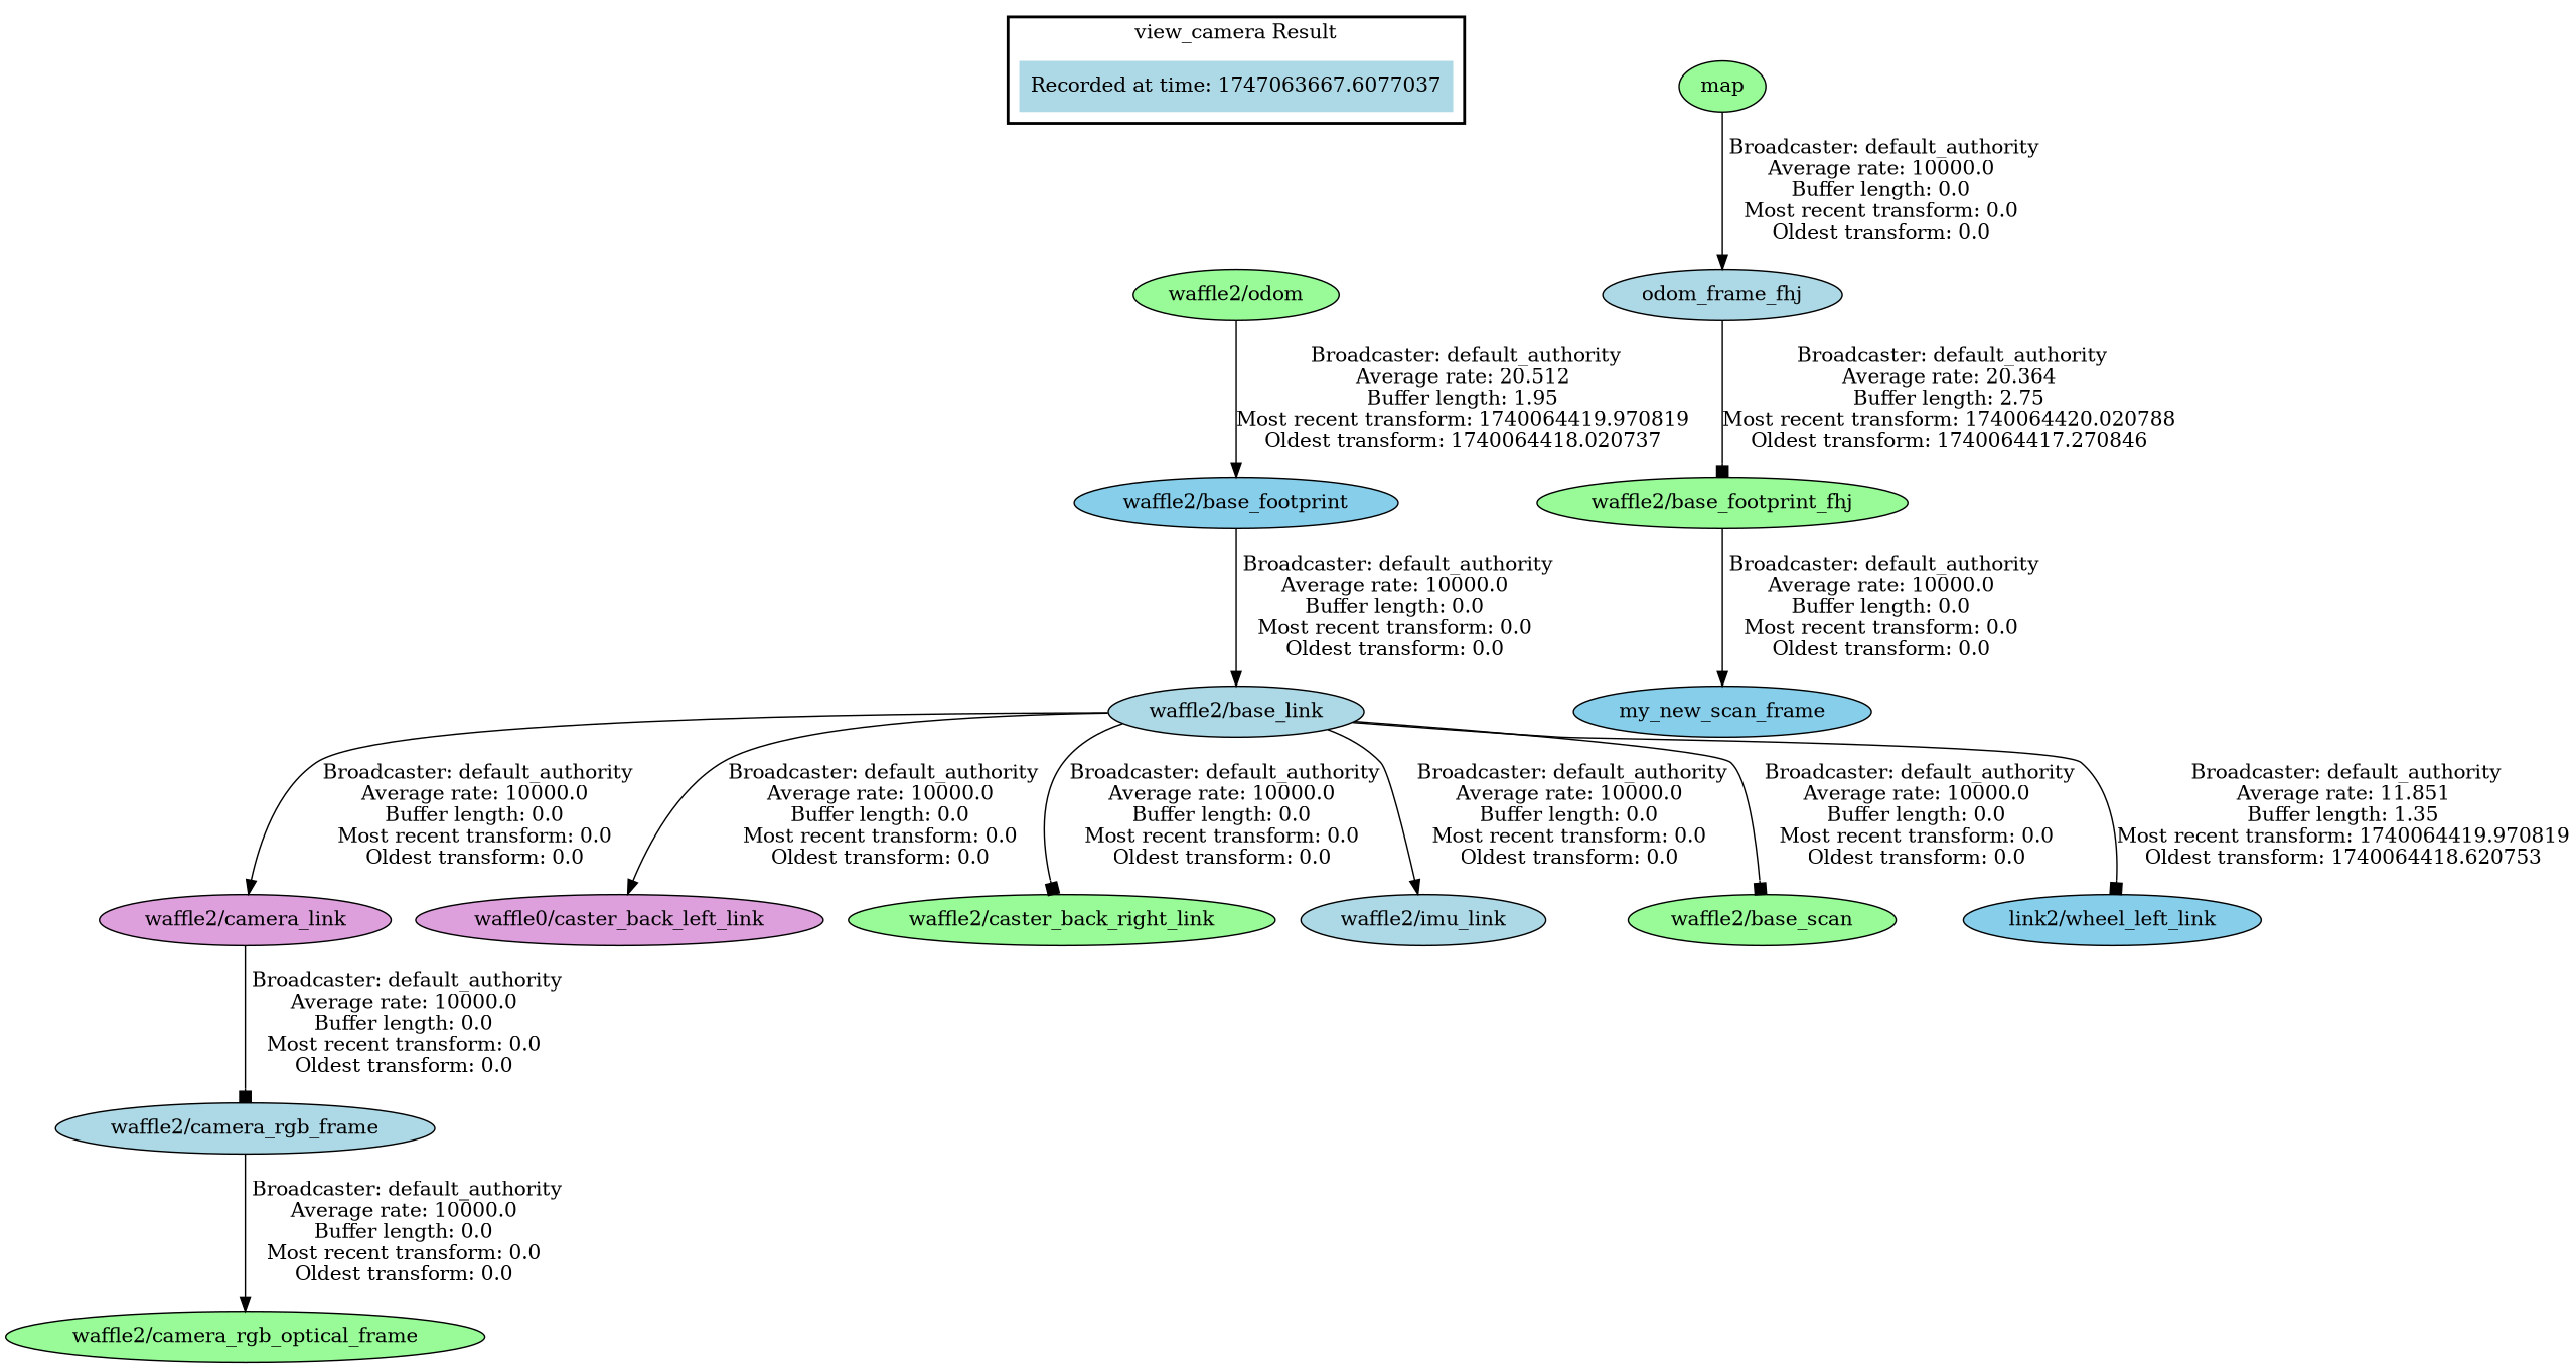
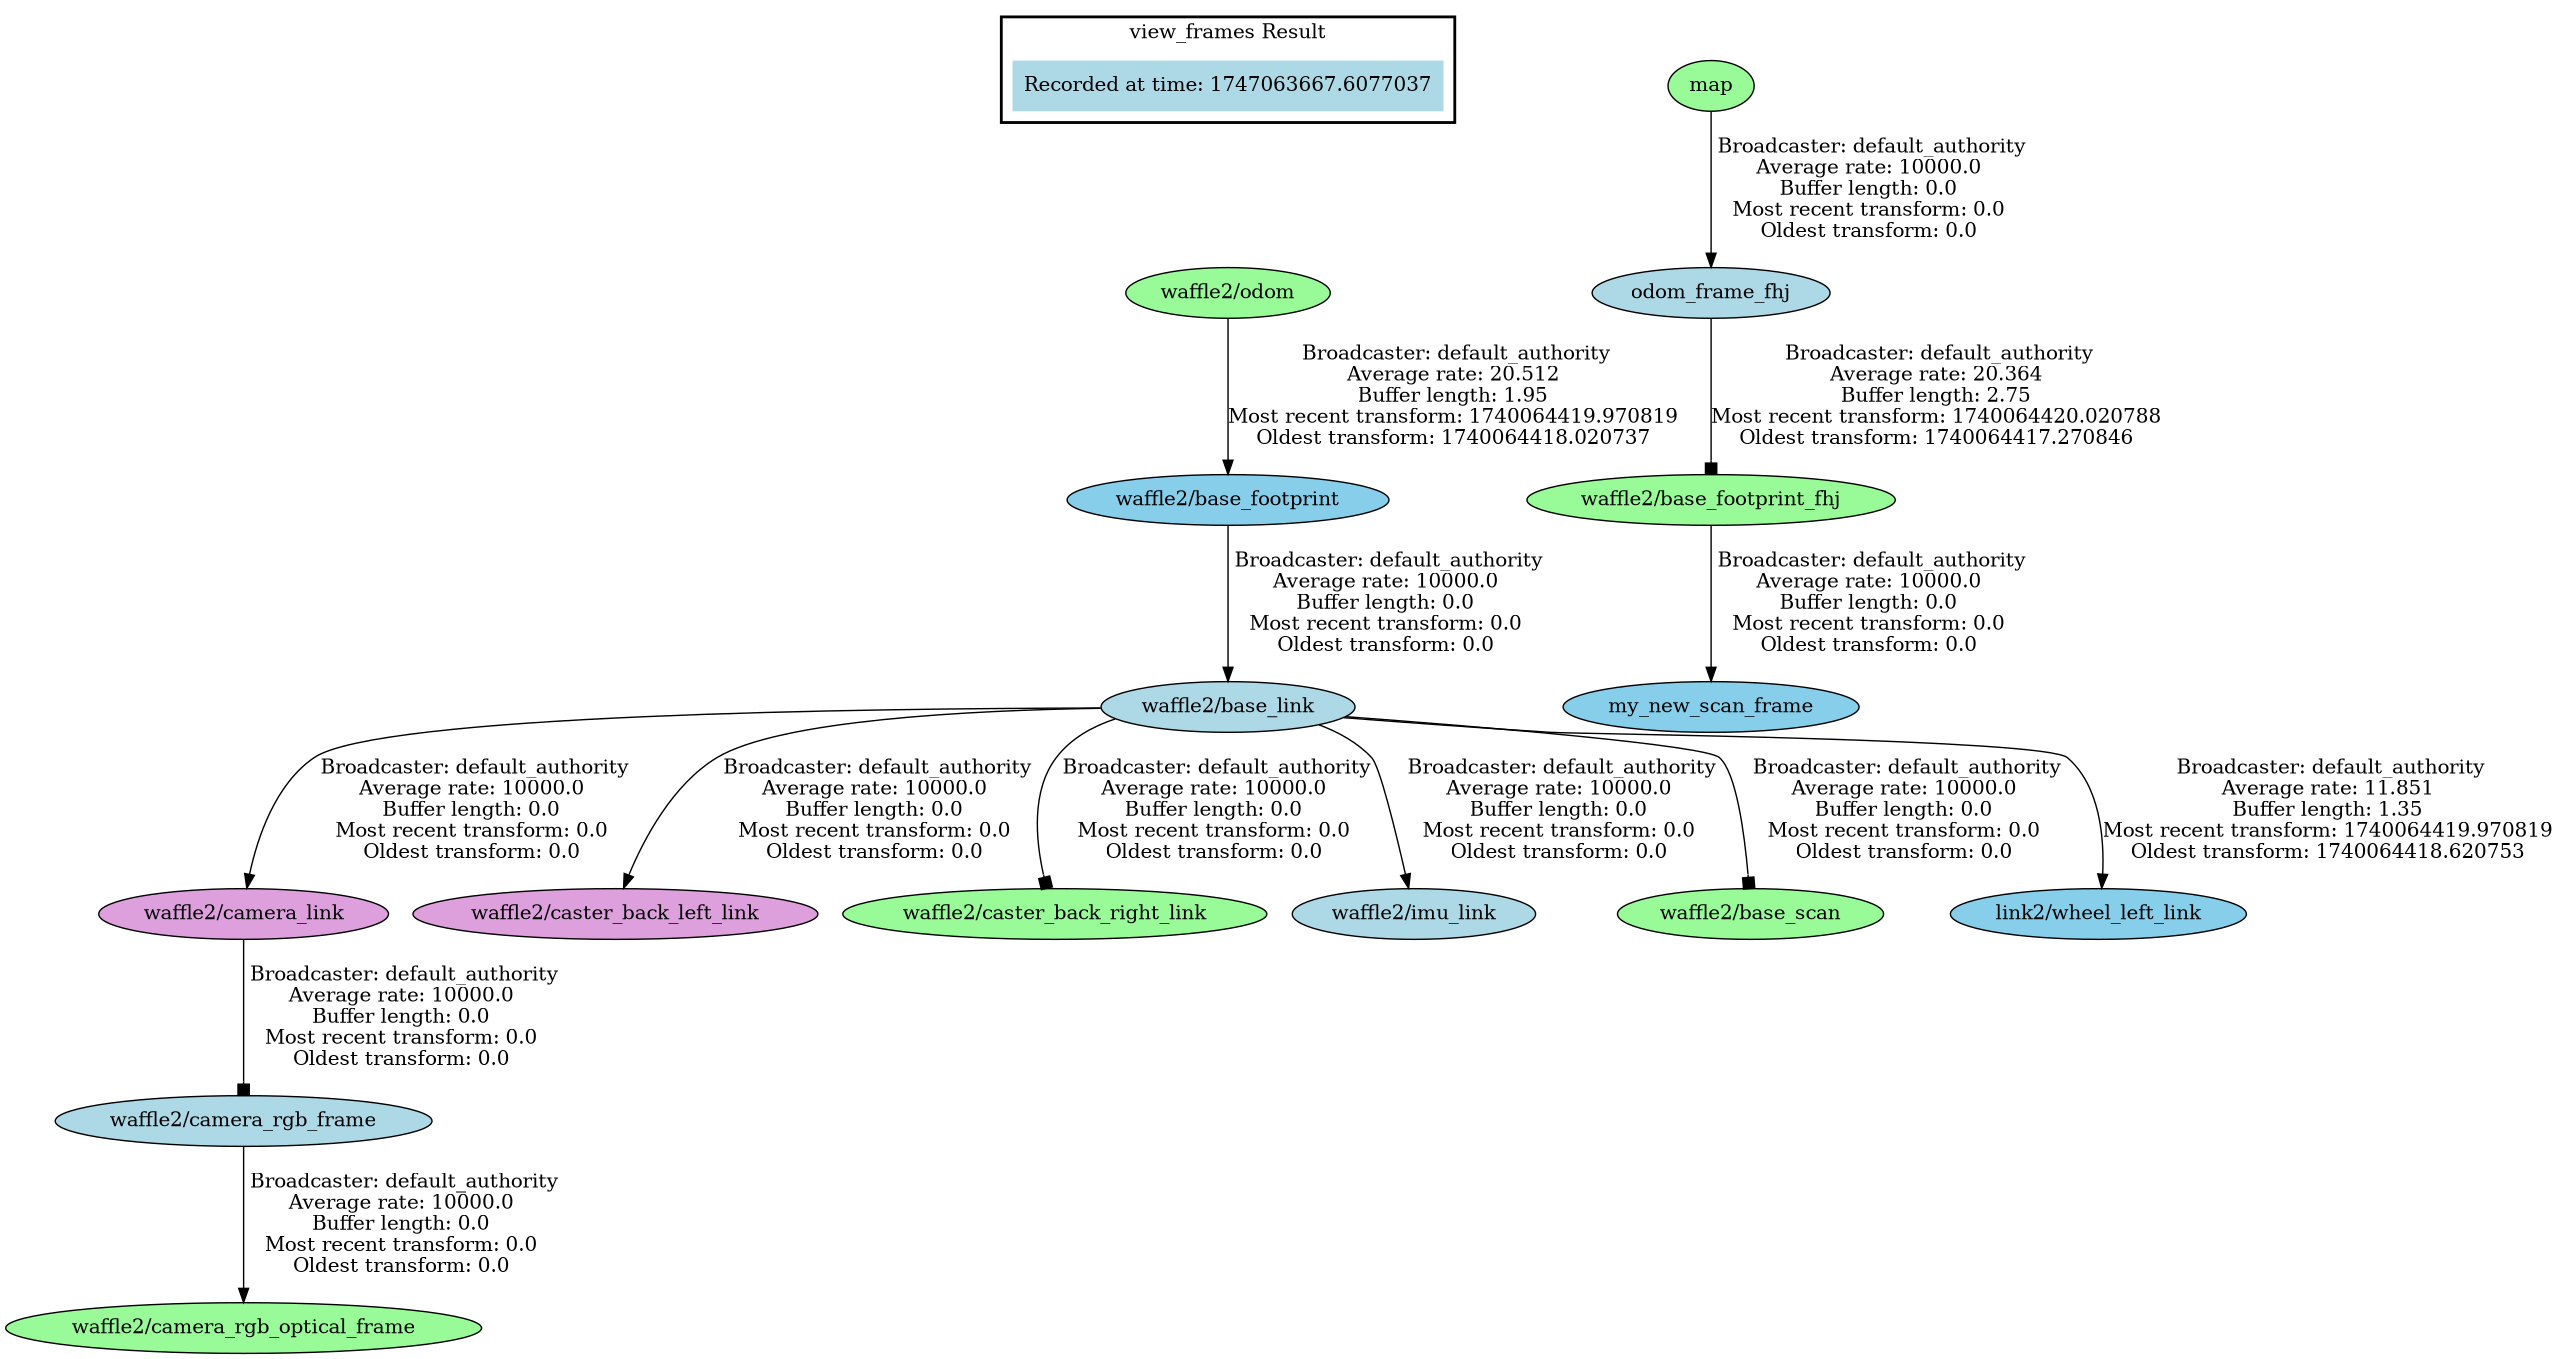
  digraph {
    node [fillcolor=palegreen style=filled]
    edge [arrowhead=normal]
    "Recorded at time: 1747063667.6077037" [fillcolor=lightblue shape=plaintext]
    "waffle2/odom"
    "waffle2/base_footprint_fhj"
    my_new_scan_frame [fillcolor=skyblue]
    odom_frame_fhj [fillcolor=lightblue]
    map
    "waffle2/base_footprint" [fillcolor=skyblue]
    "waffle2/base_link" [fillcolor=lightblue]
    "waffle2/camera_link" [fillcolor=plum]
-   "waffle2/caster_back_left_link" [fillcolor=plum label="waffle0/caster_back_left_link"]
+   "waffle2/caster_back_left_link" [fillcolor=plum]
    "waffle2/caster_back_right_link"
    "waffle2/imu_link" [fillcolor=lightblue]
    "waffle2/base_scan"
    n14 [fillcolor=skyblue label="link2/wheel_left_link"]
    "waffle2/camera_rgb_frame" [fillcolor=lightblue]
    "waffle2/camera_rgb_optical_frame"
    subgraph cluster_1 {
      color=black
-     label="view_camera Result"
+     label="view_frames Result"
      style=bold
      "Recorded at time: 1747063667.6077037"
    }
    "Recorded at time: 1747063667.6077037" -> "waffle2/odom" [style=invis arrowhead=""]
    "waffle2/odom" -> "waffle2/base_footprint" [label=" Broadcaster: default_authority\nAverage rate: 20.512\nBuffer length: 1.95\nMost recent transform: 1740064419.970819\nOldest transform: 1740064418.020737\n"]
    "waffle2/base_footprint_fhj" -> my_new_scan_frame [label=" Broadcaster: default_authority\nAverage rate: 10000.0\nBuffer length: 0.0\nMost recent transform: 0.0\nOldest transform: 0.0\n"]
    odom_frame_fhj -> "waffle2/base_footprint_fhj" [arrowhead=box label=" Broadcaster: default_authority\nAverage rate: 20.364\nBuffer length: 2.75\nMost recent transform: 1740064420.020788\nOldest transform: 1740064417.270846\n"]
    map -> odom_frame_fhj [label=" Broadcaster: default_authority\nAverage rate: 10000.0\nBuffer length: 0.0\nMost recent transform: 0.0\nOldest transform: 0.0\n"]
    "waffle2/base_footprint" -> "waffle2/base_link" [label=" Broadcaster: default_authority\nAverage rate: 10000.0\nBuffer length: 0.0\nMost recent transform: 0.0\nOldest transform: 0.0\n"]
    "waffle2/base_link" -> "waffle2/camera_link" [label=" Broadcaster: default_authority\nAverage rate: 10000.0\nBuffer length: 0.0\nMost recent transform: 0.0\nOldest transform: 0.0\n"]
    "waffle2/base_link" -> "waffle2/caster_back_left_link" [label=" Broadcaster: default_authority\nAverage rate: 10000.0\nBuffer length: 0.0\nMost recent transform: 0.0\nOldest transform: 0.0\n"]
    "waffle2/base_link" -> "waffle2/caster_back_right_link" [arrowhead=box label=" Broadcaster: default_authority\nAverage rate: 10000.0\nBuffer length: 0.0\nMost recent transform: 0.0\nOldest transform: 0.0\n"]
    "waffle2/base_link" -> "waffle2/imu_link" [label=" Broadcaster: default_authority\nAverage rate: 10000.0\nBuffer length: 0.0\nMost recent transform: 0.0\nOldest transform: 0.0\n"]
    "waffle2/base_link" -> "waffle2/base_scan" [arrowhead=box label=" Broadcaster: default_authority\nAverage rate: 10000.0\nBuffer length: 0.0\nMost recent transform: 0.0\nOldest transform: 0.0\n"]
-   "waffle2/base_link" -> n14 [arrowhead=box label=" Broadcaster: default_authority\nAverage rate: 11.851\nBuffer length: 1.35\nMost recent transform: 1740064419.970819\nOldest transform: 1740064418.620753\n"]
+   "waffle2/base_link" -> n14 [label=" Broadcaster: default_authority\nAverage rate: 11.851\nBuffer length: 1.35\nMost recent transform: 1740064419.970819\nOldest transform: 1740064418.620753\n"]
    "waffle2/camera_link" -> "waffle2/camera_rgb_frame" [arrowhead=box label=" Broadcaster: default_authority\nAverage rate: 10000.0\nBuffer length: 0.0\nMost recent transform: 0.0\nOldest transform: 0.0\n"]
    "waffle2/camera_rgb_frame" -> "waffle2/camera_rgb_optical_frame" [label=" Broadcaster: default_authority\nAverage rate: 10000.0\nBuffer length: 0.0\nMost recent transform: 0.0\nOldest transform: 0.0\n"]
  }
